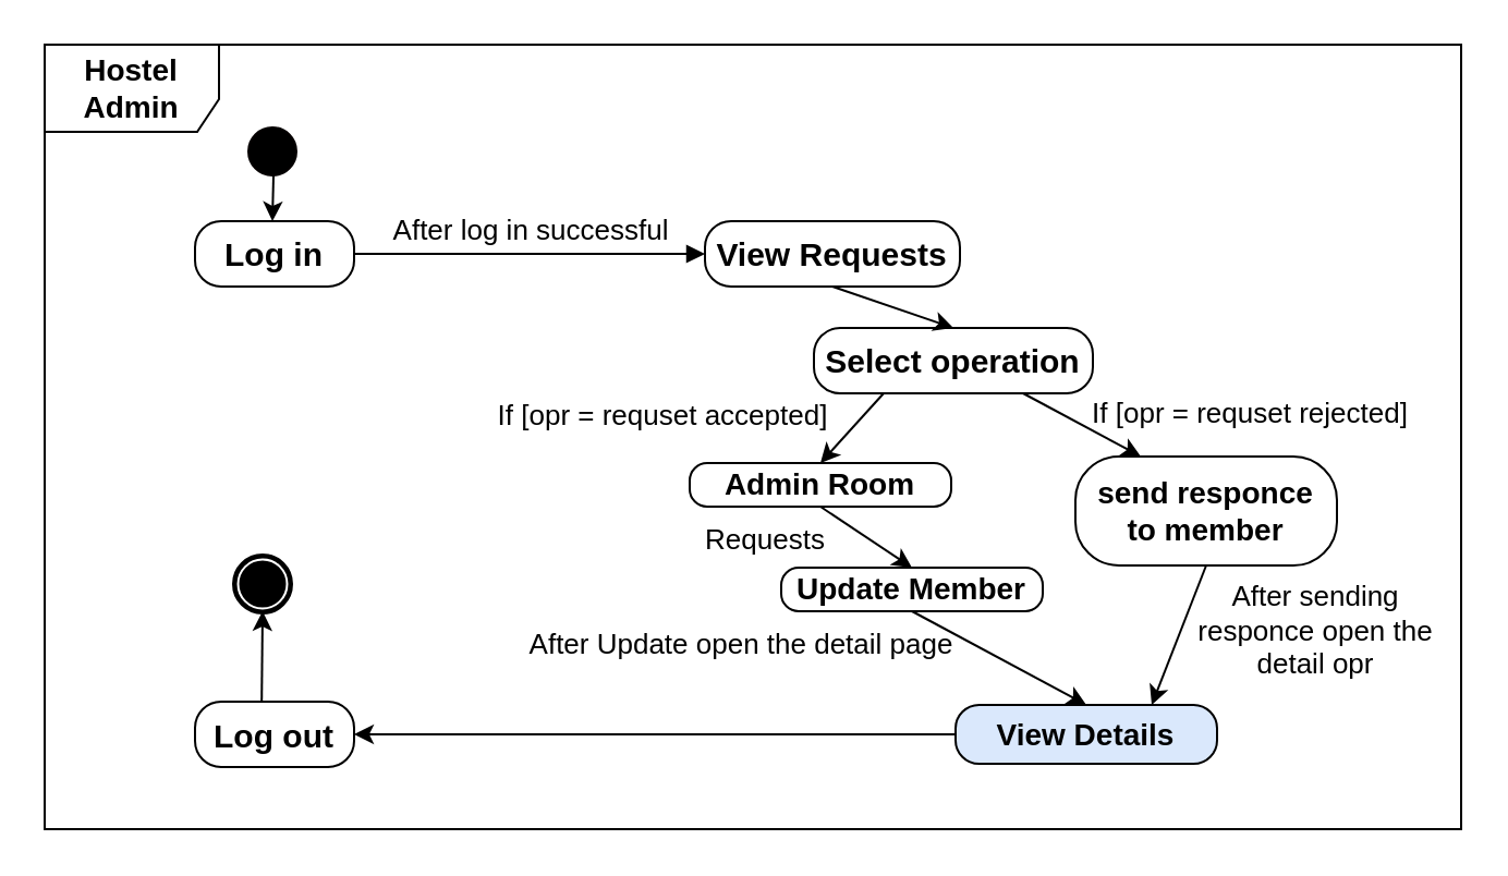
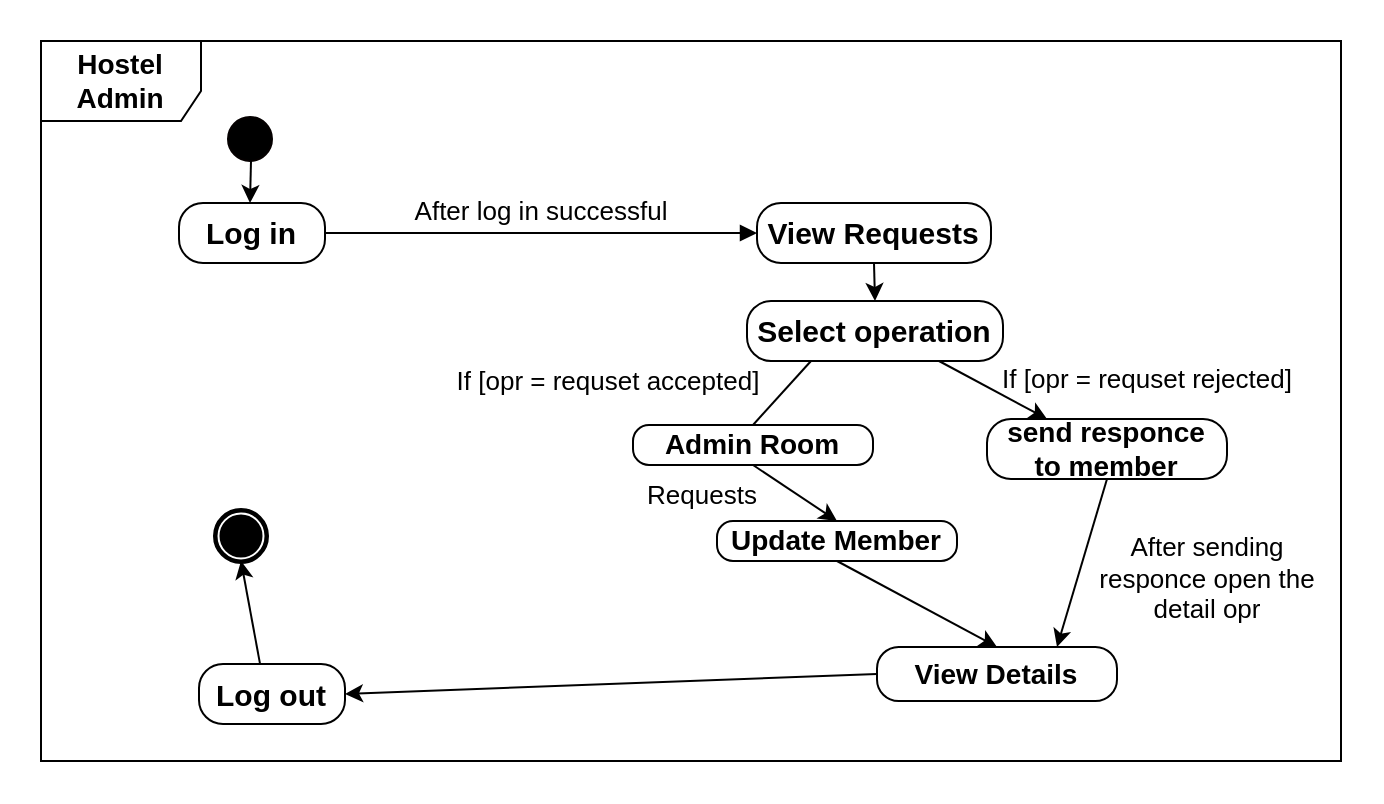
  <mxCell id="0" />
  <mxCell id="1" parent="0" />
  <mxCell id="2" value="&lt;span style=&quot;font-size: 14px;&quot;&gt;&lt;b&gt;Hostel&lt;/b&gt;&lt;/span&gt;&lt;div&gt;&lt;span style=&quot;font-size: 14px;&quot;&gt;&lt;b&gt;Admin&lt;/b&gt;&lt;/span&gt;&lt;/div&gt;" style="shape=umlFrame;whiteSpace=wrap;html=1;pointerEvents=0;width=80;height=40;" vertex="1" parent="1"><mxGeometry x="20" y="20" width="650" height="360" as="geometry" /></mxCell>
  <mxCell id="3" value="&lt;span style=&quot;font-size: 15px;&quot;&gt;&lt;b&gt;Log in&lt;/b&gt;&lt;/span&gt;" style="rounded=1;whiteSpace=wrap;html=1;arcSize=40;" vertex="1" parent="1"><mxGeometry x="89" y="101" width="73" height="30" as="geometry" /></mxCell>
- <mxCell id="4" value="&lt;span style=&quot;font-size: 15px;&quot;&gt;&lt;b&gt;View Requests&lt;/b&gt;&lt;/span&gt;" style="rounded=1;whiteSpace=wrap;html=1;arcSize=40;" vertex="1" parent="1"><mxGeometry x="323" y="101" width="117" height="30" as="geometry" /></mxCell>
+ <mxCell id="4" value="&lt;span style=&quot;font-size: 15px;&quot;&gt;&lt;b&gt;View Requests&lt;/b&gt;&lt;/span&gt;" style="rounded=1;whiteSpace=wrap;html=1;arcSize=40;" vertex="1" parent="1"><mxGeometry x="378" y="101" width="117" height="30" as="geometry" /></mxCell>
  <mxCell id="5" value="&lt;span style=&quot;font-size: 15px;&quot;&gt;&lt;b&gt;Select operation&lt;/b&gt;&lt;/span&gt;" style="rounded=1;whiteSpace=wrap;html=1;arcSize=40;" vertex="1" parent="1"><mxGeometry x="373" y="150" width="128" height="30" as="geometry" /></mxCell>
  <mxCell id="6" value="&lt;span style=&quot;font-size: 13px;&quot;&gt;After log in successful&lt;/span&gt;" style="html=1;verticalAlign=bottom;endArrow=block;curved=0;rounded=0;exitX=1;exitY=0.5;exitDx=0;exitDy=0;entryX=0;entryY=0.5;entryDx=0;entryDy=0;" edge="1" parent="1" source="3" target="4"><mxGeometry width="80" relative="1" as="geometry"><mxPoint x="289" y="196" as="sourcePoint" /><mxPoint x="369" y="196" as="targetPoint" /></mxGeometry></mxCell>
  <mxCell id="7" value="" style="endArrow=classic;html=1;rounded=0;exitX=0.5;exitY=1;exitDx=0;exitDy=0;entryX=0.5;entryY=0;entryDx=0;entryDy=0;" edge="1" parent="1" source="4" target="5"><mxGeometry width="50" height="50" relative="1" as="geometry"><mxPoint x="320" y="220" as="sourcePoint" /><mxPoint x="370" y="170" as="targetPoint" /></mxGeometry></mxCell>
  <mxCell id="8" value="&lt;b style=&quot;&quot;&gt;&lt;font style=&quot;font-size: 14px;&quot;&gt;Admin Room&lt;/font&gt;&lt;/b&gt;" style="rounded=1;whiteSpace=wrap;html=1;arcSize=40;" vertex="1" parent="1"><mxGeometry x="316" y="212" width="120" height="20" as="geometry" /></mxCell>
- <mxCell id="9" value="&lt;b style=&quot;&quot;&gt;&lt;font style=&quot;font-size: 14px;&quot;&gt;send responce&lt;/font&gt;&lt;/b&gt;&lt;div&gt;&lt;b style=&quot;&quot;&gt;&lt;font style=&quot;font-size: 14px;&quot;&gt;to member&lt;/font&gt;&lt;/b&gt;&lt;/div&gt;" style="rounded=1;whiteSpace=wrap;html=1;arcSize=40;" vertex="1" parent="1"><mxGeometry x="493" y="209" width="120" height="50" as="geometry" /></mxCell>
- <mxCell id="10" value="" style="endArrow=classic;html=1;rounded=0;entryX=0.5;entryY=0;entryDx=0;entryDy=0;exitX=0.25;exitY=1;exitDx=0;exitDy=0;" edge="1" parent="1" source="5" target="8"><mxGeometry width="50" height="50" relative="1" as="geometry"><mxPoint x="320" y="220" as="sourcePoint" /><mxPoint x="370" y="170" as="targetPoint" /></mxGeometry></mxCell>
+ <mxCell id="9" value="&lt;b style=&quot;&quot;&gt;&lt;font style=&quot;font-size: 14px;&quot;&gt;send responce&lt;/font&gt;&lt;/b&gt;&lt;div&gt;&lt;b style=&quot;&quot;&gt;&lt;font style=&quot;font-size: 14px;&quot;&gt;to member&lt;/font&gt;&lt;/b&gt;&lt;/div&gt;" style="rounded=1;whiteSpace=wrap;html=1;arcSize=40;" vertex="1" parent="1"><mxGeometry x="493" y="209" width="120" height="30" as="geometry" /></mxCell>
+ <mxCell id="10" value="" style="endArrow=none;html=1;rounded=0;entryX=0.5;entryY=0;entryDx=0;entryDy=0;exitX=0.25;exitY=1;exitDx=0;exitDy=0;" edge="1" parent="1" source="5" target="8"><mxGeometry width="50" height="50" relative="1" as="geometry"><mxPoint x="320" y="220" as="sourcePoint" /><mxPoint x="370" y="170" as="targetPoint" /></mxGeometry></mxCell>
  <mxCell id="11" value="" style="endArrow=classic;html=1;rounded=0;entryX=0.25;entryY=0;entryDx=0;entryDy=0;exitX=0.75;exitY=1;exitDx=0;exitDy=0;" edge="1" parent="1" source="5" target="9"><mxGeometry width="50" height="50" relative="1" as="geometry"><mxPoint x="470" y="194" as="sourcePoint" /><mxPoint x="420" y="222" as="targetPoint" /></mxGeometry></mxCell>
  <mxCell id="12" value="&lt;font style=&quot;font-size: 13px;&quot;&gt;If [opr = requset accepted]&lt;/font&gt;" style="text;html=1;align=center;verticalAlign=middle;whiteSpace=wrap;rounded=0;" vertex="1" parent="1"><mxGeometry x="224" y="175" width="160" height="30" as="geometry" /></mxCell>
  <mxCell id="13" value="&lt;font style=&quot;font-size: 13px;&quot;&gt;If [opr = requset rejected]&lt;/font&gt;" style="text;html=1;align=center;verticalAlign=middle;whiteSpace=wrap;rounded=0;" vertex="1" parent="1"><mxGeometry x="499" y="179" width="149" height="20" as="geometry" /></mxCell>
  <mxCell id="14" value="&lt;span style=&quot;font-size: 14px;&quot;&gt;&lt;b&gt;Update Member&lt;/b&gt;&lt;/span&gt;" style="rounded=1;whiteSpace=wrap;html=1;arcSize=40;" vertex="1" parent="1"><mxGeometry x="358" y="260" width="120" height="20" as="geometry" /></mxCell>
  <mxCell id="15" value="" style="endArrow=classic;html=1;rounded=0;exitX=0.5;exitY=1;exitDx=0;exitDy=0;entryX=0.5;entryY=0;entryDx=0;entryDy=0;" edge="1" parent="1" source="8" target="14"><mxGeometry width="50" height="50" relative="1" as="geometry"><mxPoint x="320" y="210" as="sourcePoint" /><mxPoint x="370" y="160" as="targetPoint" /></mxGeometry></mxCell>
  <mxCell id="16" value="&lt;font style=&quot;font-size: 13px;&quot;&gt;Requests&lt;/font&gt;" style="text;html=1;align=center;verticalAlign=middle;whiteSpace=wrap;rounded=0;" vertex="1" parent="1"><mxGeometry x="321" y="238" width="60" height="18" as="geometry" /></mxCell>
- <mxCell id="17" value="&lt;span style=&quot;font-size: 14px;&quot;&gt;&lt;b&gt;View Details&lt;/b&gt;&lt;/span&gt;" style="rounded=1;whiteSpace=wrap;html=1;arcSize=40;fillColor=#dae8fc;" vertex="1" parent="1"><mxGeometry x="438" y="323" width="120" height="27" as="geometry" /></mxCell>
+ <mxCell id="17" value="&lt;span style=&quot;font-size: 14px;&quot;&gt;&lt;b&gt;View Details&lt;/b&gt;&lt;/span&gt;" style="rounded=1;whiteSpace=wrap;html=1;arcSize=40;" vertex="1" parent="1"><mxGeometry x="438" y="323" width="120" height="27" as="geometry" /></mxCell>
  <mxCell id="18" value="" style="endArrow=classic;html=1;rounded=0;exitX=0.5;exitY=1;exitDx=0;exitDy=0;entryX=0.5;entryY=0;entryDx=0;entryDy=0;" edge="1" parent="1" source="14" target="17"><mxGeometry width="50" height="50" relative="1" as="geometry"><mxPoint x="320" y="210" as="sourcePoint" /><mxPoint x="370" y="160" as="targetPoint" /></mxGeometry></mxCell>
- <mxCell id="19" value="&lt;span style=&quot;font-size: 13px;&quot;&gt;After Update open the detail page&lt;/span&gt;" style="text;html=1;align=center;verticalAlign=middle;whiteSpace=wrap;rounded=0;" vertex="1" parent="1"><mxGeometry x="230" y="286" width="220" height="18" as="geometry" /></mxCell>
  <mxCell id="20" value="" style="endArrow=classic;html=1;rounded=0;exitX=0.5;exitY=1;exitDx=0;exitDy=0;entryX=0.75;entryY=0;entryDx=0;entryDy=0;" edge="1" parent="1" source="9" target="17"><mxGeometry width="50" height="50" relative="1" as="geometry"><mxPoint x="320" y="210" as="sourcePoint" /><mxPoint x="370" y="160" as="targetPoint" /></mxGeometry></mxCell>
  <mxCell id="21" value="&lt;span style=&quot;font-size: 13px;&quot;&gt;After sending responce open the detail opr&lt;/span&gt;" style="text;html=1;align=center;verticalAlign=middle;whiteSpace=wrap;rounded=0;" vertex="1" parent="1"><mxGeometry x="547" y="274" width="113" height="30" as="geometry" /></mxCell>
- <mxCell id="22" value="&lt;span style=&quot;font-size: 15px;&quot;&gt;&lt;b&gt;Log out&lt;/b&gt;&lt;/span&gt;" style="rounded=1;whiteSpace=wrap;html=1;arcSize=40;" vertex="1" parent="1"><mxGeometry x="89" y="321.5" width="73" height="30" as="geometry" /></mxCell>
+ <mxCell id="22" value="&lt;span style=&quot;font-size: 15px;&quot;&gt;&lt;b&gt;Log out&lt;/b&gt;&lt;/span&gt;" style="rounded=1;whiteSpace=wrap;html=1;arcSize=40;" vertex="1" parent="1"><mxGeometry x="99" y="331.5" width="73" height="30" as="geometry" /></mxCell>
  <mxCell id="23" value="" style="endArrow=classic;html=1;rounded=0;exitX=0;exitY=0.5;exitDx=0;exitDy=0;entryX=1;entryY=0.5;entryDx=0;entryDy=0;" edge="1" parent="1" source="17" target="22"><mxGeometry width="50" height="50" relative="1" as="geometry"><mxPoint x="320" y="320" as="sourcePoint" /><mxPoint x="370" y="270" as="targetPoint" /></mxGeometry></mxCell>
  <mxCell id="24" value="" style="ellipse;html=1;shape=startState;fillColor=#000000;strokeColor=#050000;" vertex="1" parent="1"><mxGeometry x="109.5" y="54" width="30" height="30" as="geometry" /></mxCell>
  <mxCell id="25" value="" style="endArrow=classic;html=1;rounded=0;entryX=0.5;entryY=0;entryDx=0;entryDy=0;" edge="1" parent="1"><mxGeometry width="50" height="50" relative="1" as="geometry"><mxPoint x="125" y="80" as="sourcePoint" /><mxPoint x="124.5" y="101" as="targetPoint" /></mxGeometry></mxCell>
  <mxCell id="26" value="" style="points=[[0.145,0.145,0],[0.5,0,0],[0.855,0.145,0],[1,0.5,0],[0.855,0.855,0],[0.5,1,0],[0.145,0.855,0],[0,0.5,0]];shape=mxgraph.bpmn.event;html=1;verticalLabelPosition=bottom;labelBackgroundColor=#ffffff;verticalAlign=top;align=center;perimeter=ellipsePerimeter;outlineConnect=0;aspect=fixed;outline=end;symbol=terminate;" vertex="1" parent="1"><mxGeometry x="107.5" y="255" width="25" height="25" as="geometry" /></mxCell>
  <mxCell id="27" value="" style="endArrow=classic;html=1;rounded=0;exitX=0.419;exitY=0.01;exitDx=0;exitDy=0;exitPerimeter=0;entryX=0.5;entryY=1;entryDx=0;entryDy=0;entryPerimeter=0;" edge="1" parent="1" source="22" target="26"><mxGeometry width="50" height="50" relative="1" as="geometry"><mxPoint x="320" y="320" as="sourcePoint" /><mxPoint x="370" y="270" as="targetPoint" /></mxGeometry></mxCell>
